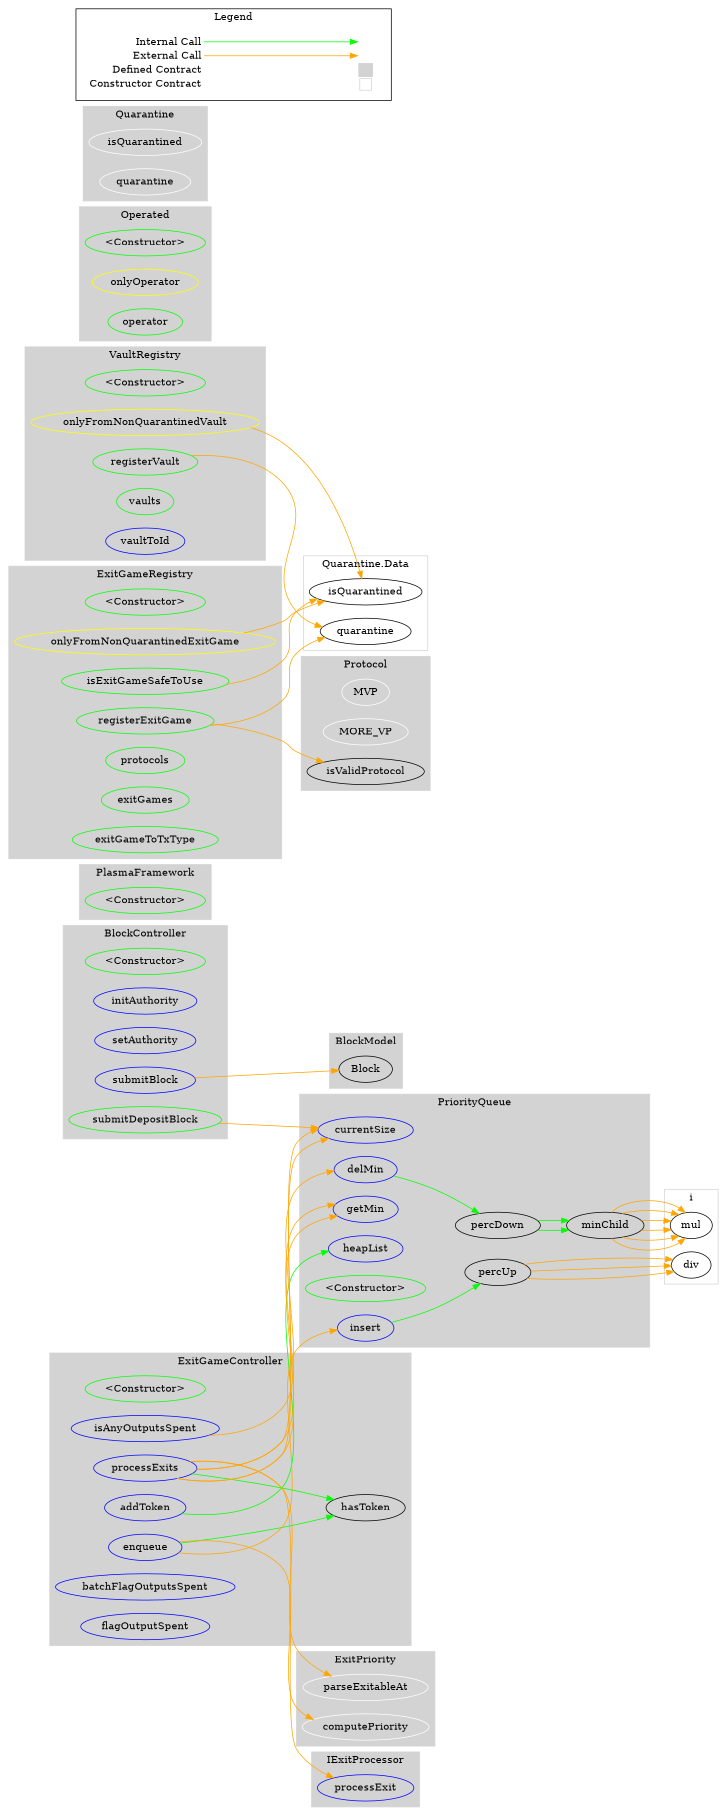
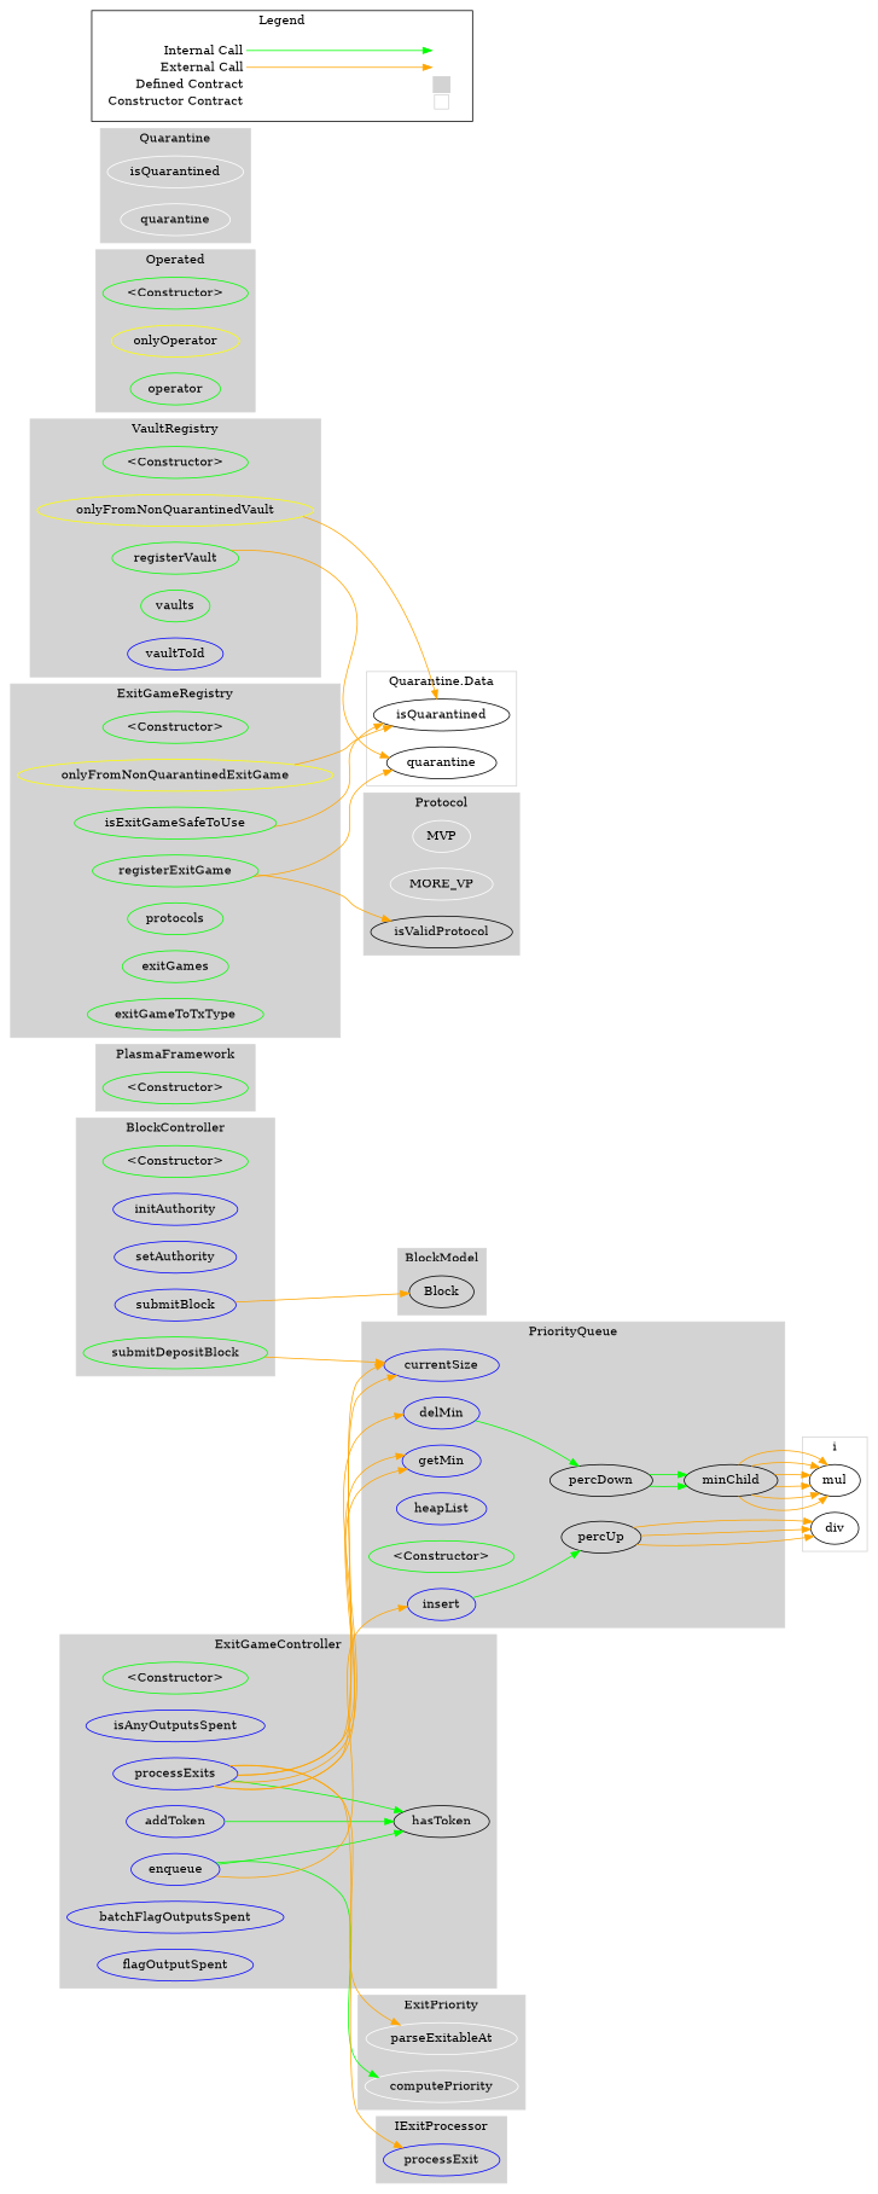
  digraph {
    compound=true
    rankdir=LR
    node [color=green]
    edge [color=orange]
    n1 [label="<Constructor>"]
    n2 [color=blue label=initAuthority]
    n3 [color=blue label=setAuthority]
    n4 [color=blue label=submitBlock]
    n5 [label=submitDepositBlock]
    n6 [label="<Constructor>"]
    n7 [color=blue label=addToken]
    n8 [label=hasToken color=""]
    n9 [color=blue label=enqueue]
    n10 [color=blue label=processExits]
    n11 [color=blue label=isAnyOutputsSpent]
    n12 [color=blue label=batchFlagOutputsSpent]
    n13 [color=blue label=flagOutputSpent]
    n14 [label="<Constructor>"]
    n15 [color=white label=MVP]
    n16 [color=white label=MORE_VP]
    n17 [label=isValidProtocol color=""]
    n18 [label=div color=""]
    n19 [label=mul color=""]
    n20 [color=blue label=processExit]
    n21 [label=Block color=""]
    n22 [label="<Constructor>"]
    n23 [color=yellow label=onlyFromNonQuarantinedExitGame]
    n24 [label=isExitGameSafeToUse]
    n25 [label=registerExitGame]
    n26 [label=protocols]
    n27 [label=exitGames]
    n28 [label=exitGameToTxType]
    n29 [label="<Constructor>"]
    n30 [color=yellow label=onlyFromNonQuarantinedVault]
    n31 [label=registerVault]
    n32 [label=vaults]
    n33 [color=blue label=vaultToId]
    n34 [color=white label=computePriority]
    n35 [color=white label=parseExitableAt]
    n36 [label="<Constructor>"]
    n37 [color=yellow label=onlyOperator]
    n38 [label=operator]
    n39 [color=blue label=insert]
    n40 [color=blue label=currentSize]
    n41 [color=blue label=getMin]
    n42 [color=blue label=delMin]
    n43 [label="<Constructor>"]
    n44 [color=blue label=heapList]
    n45 [label=percUp color=""]
    n46 [label=percDown color=""]
    n47 [label=minChild color=""]
    n48 [color=white label=isQuarantined]
    n49 [color=white label=quarantine]
    n50 [label=isQuarantined color=""]
    n51 [label=quarantine color=""]
    n52 [label=<<table border="0" cellpadding="2" cellspacing="0" cellborder="0">   <tr><td align="right" port="i1">Internal Call</td></tr>   <tr><td align="right" port="i2">External Call</td></tr>   <tr><td align="right" port="i3">Defined Contract</td></tr>   <tr><td align="right" port="i4">Constructor Contract</td></tr>   </table>> shape=plaintext color=""]
    n53 [label=<<table border="0" cellpadding="2" cellspacing="0" cellborder="0">   <tr><td port="i1">&nbsp;&nbsp;&nbsp;</td></tr>   <tr><td port="i2">&nbsp;&nbsp;&nbsp;</td></tr>   <tr><td port="i3" bgcolor="lightgray">&nbsp;&nbsp;&nbsp;</td></tr>   <tr><td port="i4">     <table border="1" cellborder="0" cellspacing="0" cellpadding="7" color="lightgray">       <tr>        <td></td>       </tr>      </table>   </td></tr>   </table>> shape=plaintext color=""]
    subgraph cluster_1 {
      color=lightgray
      label=BlockController
      style=filled
      n1
      n2
      n3
      n4
      n5
    }
    subgraph cluster_2 {
      color=lightgray
      label=ExitGameController
      style=filled
      n6
      n7
      n8
      n9
      n10
      n11
      n12
      n13
    }
    subgraph cluster_3 {
      color=lightgray
      label=PlasmaFramework
      style=filled
      n14
    }
    subgraph cluster_4 {
      color=lightgray
      label=Protocol
      style=filled
      n15
      n16
      n17
    }
    subgraph cluster_5 {
      color=lightgray
      label=i
      n18
      n19
    }
    subgraph cluster_6 {
      color=lightgray
      label=IExitProcessor
      style=filled
      n20
    }
    subgraph cluster_7 {
      color=lightgray
      label=BlockModel
      style=filled
      n21
    }
    subgraph cluster_8 {
      color=lightgray
      label=ExitGameRegistry
      style=filled
      n22
      n23
      n24
      n25
      n26
      n27
      n28
    }
    subgraph cluster_9 {
      color=lightgray
      label=VaultRegistry
      style=filled
      n29
      n30
      n31
      n32
      n33
    }
    subgraph cluster_10 {
      color=lightgray
      label=ExitPriority
      style=filled
      n34
      n35
    }
    subgraph cluster_11 {
      color=lightgray
      label=Operated
      style=filled
      n36
      n37
      n38
    }
    subgraph cluster_12 {
      color=lightgray
      label=PriorityQueue
      style=filled
      n39
      n40
      n41
      n42
      n43
      n44
      n45
      n46
      n47
    }
    subgraph cluster_13 {
      color=lightgray
      label=Quarantine
      style=filled
      n48
      n49
    }
    subgraph cluster_14 {
      color=lightgray
      label="Quarantine.Data"
      n50
      n51
    }
    subgraph cluster_15 {
      label=Legend
      n52
      n53
    }
    n4 -> n21
    n5 -> n40
-   n7 -> n44 [color=green]
+   n7 -> n8 [color=green]
    n9 -> n8 [color=green]
-   n9 -> n34
+   n9 -> n34 [color=green]
    n9 -> n39
    n10 -> n8 [color=green]
    n10 -> n20
    n10 -> n35
    n10 -> n40
    n10 -> n40
    n10 -> n41
    n10 -> n41
-   n11 -> n42
+   n10 -> n42
    n23 -> n50
    n24 -> n50
    n25 -> n17
    n25 -> n51
    n30 -> n50
    n31 -> n51
    n39 -> n45 [color=green]
    n42 -> n46 [color=green]
    n45 -> n18
    n45 -> n18
    n45 -> n18
    n46 -> n47 [color=green]
    n46 -> n47 [color=green]
    n47 -> n19
    n47 -> n19
    n47 -> n19
    n47 -> n19
    n47 -> n19
    n47 -> n19
    n52 -> n53 [color=green headport="i1:w" tailport="i1:e"]
    n52 -> n53 [headport="i2:w" tailport="i2:e"]
  }
